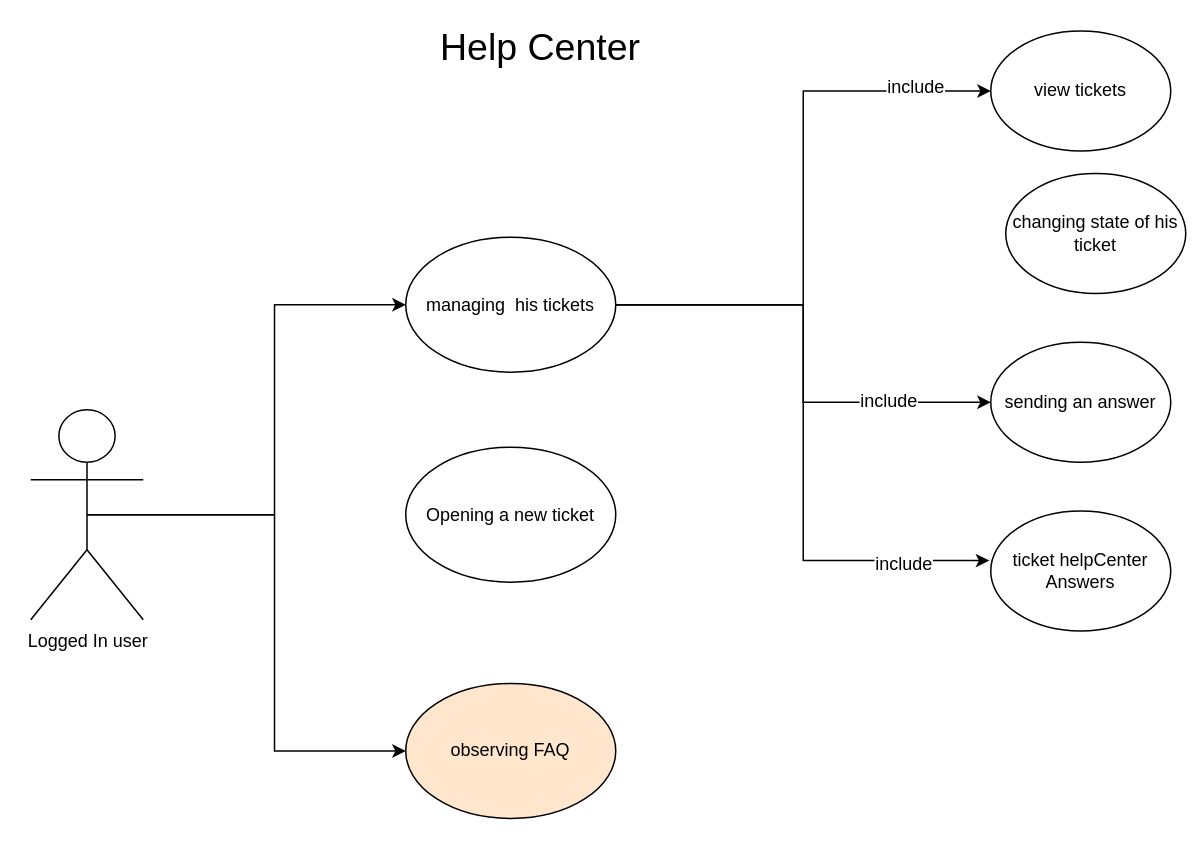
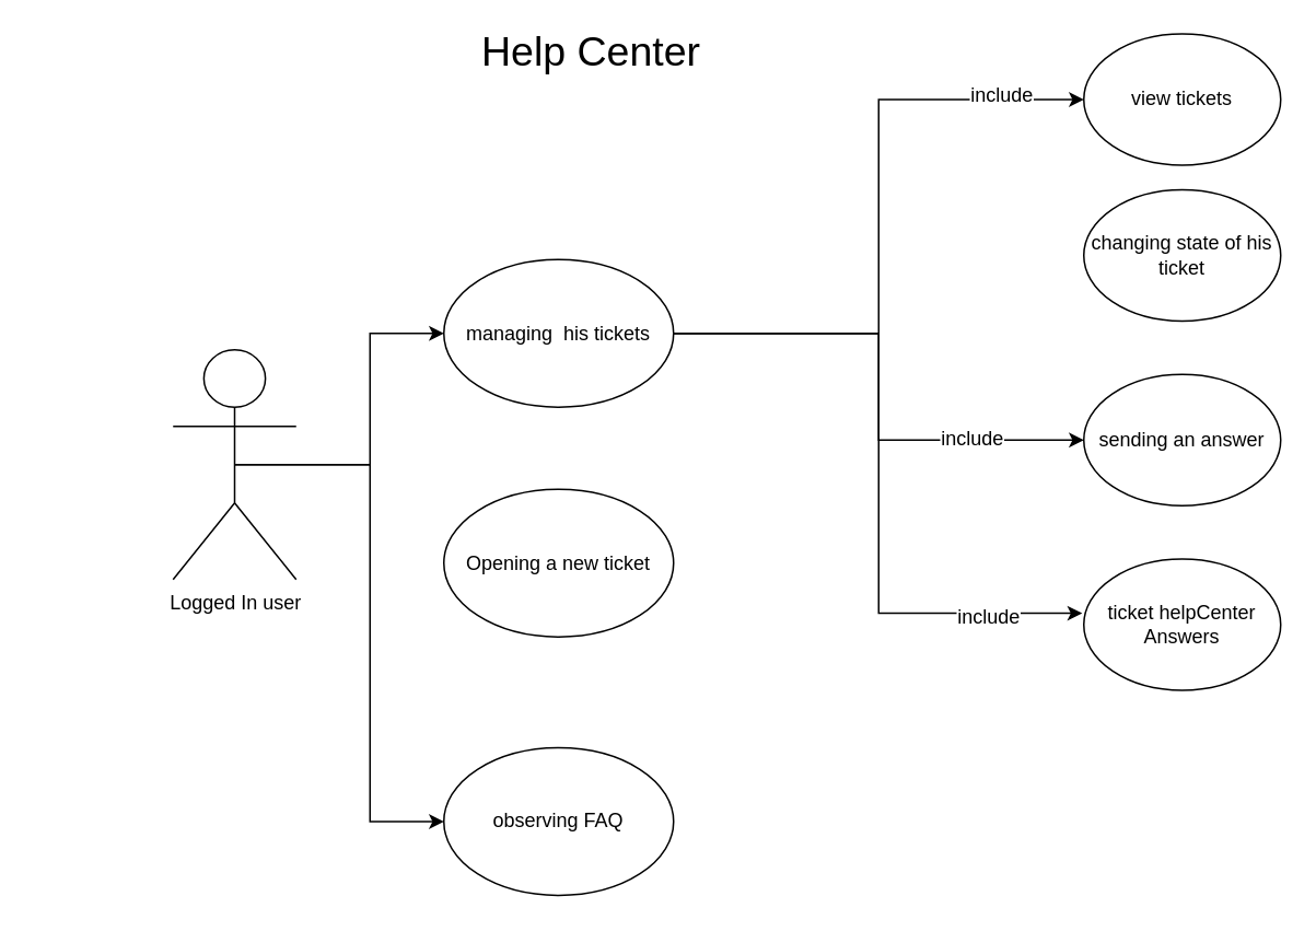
  <mxCell id="0" />
  <mxCell id="1" parent="0" />
  <mxCell id="2" style="edgeStyle=orthogonalEdgeStyle;rounded=0;orthogonalLoop=1;jettySize=auto;html=1;exitX=0.5;exitY=0.5;exitDx=0;exitDy=0;exitPerimeter=0;entryX=0;entryY=0.5;entryDx=0;entryDy=0;" edge="1" parent="1" source="4" target="11"><mxGeometry relative="1" as="geometry" /></mxCell>
  <mxCell id="3" style="edgeStyle=orthogonalEdgeStyle;rounded=0;orthogonalLoop=1;jettySize=auto;html=1;exitX=0.5;exitY=0.5;exitDx=0;exitDy=0;exitPerimeter=0;entryX=0;entryY=0.5;entryDx=0;entryDy=0;" edge="1" parent="1" source="4" target="13"><mxGeometry relative="1" as="geometry" /></mxCell>
- <mxCell id="4" value="Logged In user" style="shape=umlActor;verticalLabelPosition=bottom;labelBackgroundColor=#ffffff;verticalAlign=top;html=1;outlineConnect=0;" vertex="1" parent="1"><mxGeometry x="20" y="272.5" width="75" height="140" as="geometry" /></mxCell>
+ <mxCell id="4" value="Logged In user" style="shape=umlActor;verticalLabelPosition=bottom;labelBackgroundColor=#ffffff;verticalAlign=top;html=1;outlineConnect=0;" vertex="1" parent="1"><mxGeometry x="105" y="212.5" width="75" height="140" as="geometry" /></mxCell>
  <mxCell id="5" style="edgeStyle=orthogonalEdgeStyle;rounded=0;orthogonalLoop=1;jettySize=auto;html=1;exitX=1;exitY=0.5;exitDx=0;exitDy=0;entryX=0;entryY=0.5;entryDx=0;entryDy=0;" edge="1" parent="1" source="11" target="15"><mxGeometry relative="1" as="geometry" /></mxCell>
  <mxCell id="6" value="include&lt;br&gt;" style="text;html=1;resizable=0;points=[];align=center;verticalAlign=middle;labelBackgroundColor=#ffffff;" vertex="1" connectable="0" parent="5"><mxGeometry x="0.565" y="1" relative="1" as="geometry"><mxPoint as="offset" /></mxGeometry></mxCell>
  <mxCell id="7" style="edgeStyle=orthogonalEdgeStyle;rounded=0;orthogonalLoop=1;jettySize=auto;html=1;exitX=1;exitY=0.5;exitDx=0;exitDy=0;entryX=-0.008;entryY=0.413;entryDx=0;entryDy=0;entryPerimeter=0;" edge="1" parent="1" source="11" target="16"><mxGeometry relative="1" as="geometry" /></mxCell>
  <mxCell id="8" value="include&lt;br&gt;" style="text;html=1;resizable=0;points=[];align=center;verticalAlign=middle;labelBackgroundColor=#ffffff;" vertex="1" connectable="0" parent="7"><mxGeometry x="0.725" y="-2" relative="1" as="geometry"><mxPoint as="offset" /></mxGeometry></mxCell>
  <mxCell id="9" style="edgeStyle=orthogonalEdgeStyle;rounded=0;orthogonalLoop=1;jettySize=auto;html=1;exitX=1;exitY=0.5;exitDx=0;exitDy=0;entryX=0;entryY=0.5;entryDx=0;entryDy=0;" edge="1" parent="1" source="11" target="18"><mxGeometry relative="1" as="geometry" /></mxCell>
  <mxCell id="10" value="include&lt;br&gt;" style="text;html=1;resizable=0;points=[];align=center;verticalAlign=middle;labelBackgroundColor=#ffffff;" vertex="1" connectable="0" parent="9"><mxGeometry x="0.742" y="3" relative="1" as="geometry"><mxPoint as="offset" /></mxGeometry></mxCell>
  <mxCell id="11" value="managing &amp;nbsp;his tickets" style="ellipse;whiteSpace=wrap;html=1;" vertex="1" parent="1"><mxGeometry x="270" y="157.5" width="140" height="90" as="geometry" /></mxCell>
- <mxCell id="12" value="changing state of his ticket" style="ellipse;whiteSpace=wrap;html=1;" vertex="1" parent="1"><mxGeometry x="670" y="115" width="120" height="80" as="geometry" /></mxCell>
- <mxCell id="13" value="observing FAQ&lt;br&gt;" style="ellipse;whiteSpace=wrap;html=1;fillColor=#ffe6cc;" vertex="1" parent="1"><mxGeometry x="270" y="455" width="140" height="90" as="geometry" /></mxCell>
+ <mxCell id="12" value="changing state of his ticket" style="ellipse;whiteSpace=wrap;html=1;" vertex="1" parent="1"><mxGeometry x="660" y="115" width="120" height="80" as="geometry" /></mxCell>
+ <mxCell id="13" value="observing FAQ&lt;br&gt;" style="ellipse;whiteSpace=wrap;html=1;" vertex="1" parent="1"><mxGeometry x="270" y="455" width="140" height="90" as="geometry" /></mxCell>
  <mxCell id="14" value="&lt;font style=&quot;font-size: 25px&quot;&gt;Help Center&lt;/font&gt;" style="text;html=1;strokeColor=none;fillColor=none;align=center;verticalAlign=middle;whiteSpace=wrap;rounded=0;" vertex="1" parent="1"><mxGeometry x="270" y="20" width="180" height="20" as="geometry" /></mxCell>
  <mxCell id="15" value="sending an answer" style="ellipse;whiteSpace=wrap;html=1;" vertex="1" parent="1"><mxGeometry x="660" y="227.5" width="120" height="80" as="geometry" /></mxCell>
  <mxCell id="16" value="&lt;div style=&quot;text-align: right&quot;&gt;&lt;div style=&quot;text-align: center&quot;&gt;ticket helpCenter Answers&lt;/div&gt;&lt;/div&gt;" style="ellipse;whiteSpace=wrap;html=1;" vertex="1" parent="1"><mxGeometry x="660" y="340" width="120" height="80" as="geometry" /></mxCell>
  <mxCell id="17" value="Opening a new ticket" style="ellipse;whiteSpace=wrap;html=1;" vertex="1" parent="1"><mxGeometry x="270" y="297.5" width="140" height="90" as="geometry" /></mxCell>
  <mxCell id="18" value="view tickets&lt;br&gt;" style="ellipse;whiteSpace=wrap;html=1;" vertex="1" parent="1"><mxGeometry x="660" y="20" width="120" height="80" as="geometry" /></mxCell>
